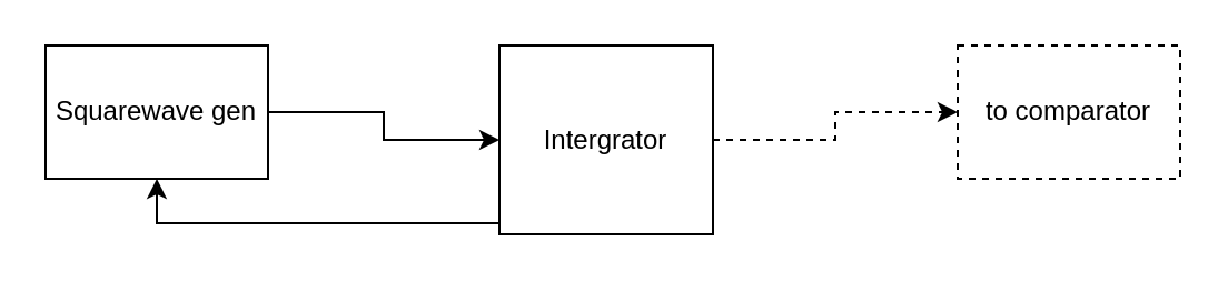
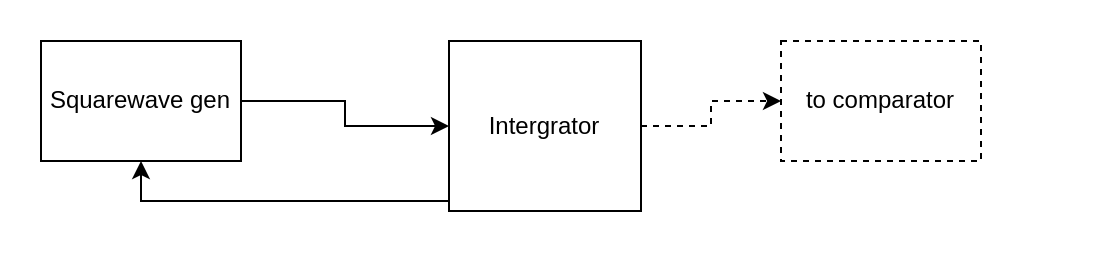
  <mxCell id="0" />
  <mxCell id="1" parent="0" />
  <mxCell id="2" style="edgeStyle=orthogonalEdgeStyle;rounded=0;orthogonalLoop=1;jettySize=auto;html=1;" edge="1" parent="1" source="3" target="6"><mxGeometry relative="1" as="geometry" /></mxCell>
  <mxCell id="3" value="Squarewave gen" style="rounded=0;whiteSpace=wrap;html=1;" vertex="1" parent="1"><mxGeometry x="20" y="20" width="100" height="60" as="geometry" /></mxCell>
  <mxCell id="4" style="edgeStyle=orthogonalEdgeStyle;rounded=0;orthogonalLoop=1;jettySize=auto;html=1;dashed=1;entryX=0;entryY=0.5;entryDx=0;entryDy=0;" edge="1" parent="1" source="6" target="7"><mxGeometry relative="1" as="geometry"><mxPoint x="400" y="50" as="targetPoint" /></mxGeometry></mxCell>
  <mxCell id="5" style="edgeStyle=orthogonalEdgeStyle;rounded=0;orthogonalLoop=1;jettySize=auto;html=1;entryX=0.5;entryY=1;entryDx=0;entryDy=0;" edge="1" parent="1" source="6" target="3"><mxGeometry relative="1" as="geometry"><Array as="points"><mxPoint x="272" y="100" /><mxPoint x="70" y="100" /></Array></mxGeometry></mxCell>
  <mxCell id="6" value="Intergrator" style="rounded=0;whiteSpace=wrap;html=1;" vertex="1" parent="1"><mxGeometry x="224" y="20" width="96" height="85" as="geometry" /></mxCell>
- <mxCell id="7" value="to comparator" style="rounded=0;whiteSpace=wrap;html=1;dashed=1;" vertex="1" parent="1"><mxGeometry x="430" y="20" width="100" height="60" as="geometry" /></mxCell>
+ <mxCell id="7" value="to comparator" style="rounded=0;whiteSpace=wrap;html=1;dashed=1;" vertex="1" parent="1"><mxGeometry x="390" y="20" width="100" height="60" as="geometry" /></mxCell>
